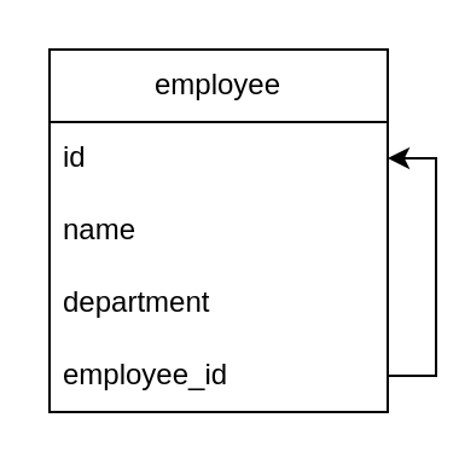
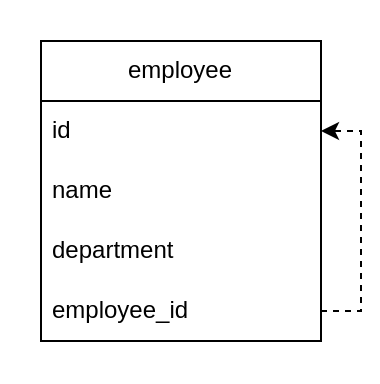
  <mxCell id="0" />
  <mxCell id="1" parent="0" />
  <mxCell id="2" value="employee" style="swimlane;fontStyle=0;childLayout=stackLayout;horizontal=1;startSize=30;horizontalStack=0;resizeParent=1;resizeParentMax=0;resizeLast=0;collapsible=1;marginBottom=0;whiteSpace=wrap;html=1;" parent="1" vertex="1"><mxGeometry x="20" y="20" width="140" height="150" as="geometry" /></mxCell>
  <mxCell id="3" value="id" style="text;strokeColor=none;fillColor=none;align=left;verticalAlign=middle;spacingLeft=4;spacingRight=4;overflow=hidden;points=[[0,0.5],[1,0.5]];portConstraint=eastwest;rotatable=0;whiteSpace=wrap;html=1;" parent="2" vertex="1"><mxGeometry y="30" width="140" height="30" as="geometry" /></mxCell>
  <mxCell id="4" value="name" style="text;strokeColor=none;fillColor=none;align=left;verticalAlign=middle;spacingLeft=4;spacingRight=4;overflow=hidden;points=[[0,0.5],[1,0.5]];portConstraint=eastwest;rotatable=0;whiteSpace=wrap;html=1;" parent="2" vertex="1"><mxGeometry y="60" width="140" height="30" as="geometry" /></mxCell>
  <mxCell id="5" value="department" style="text;strokeColor=none;fillColor=none;align=left;verticalAlign=middle;spacingLeft=4;spacingRight=4;overflow=hidden;points=[[0,0.5],[1,0.5]];portConstraint=eastwest;rotatable=0;whiteSpace=wrap;html=1;" parent="2" vertex="1"><mxGeometry y="90" width="140" height="30" as="geometry" /></mxCell>
- <mxCell id="6" style="edgeStyle=orthogonalEdgeStyle;rounded=0;orthogonalLoop=1;jettySize=auto;html=1;entryX=1;entryY=0.5;entryDx=0;entryDy=0;exitX=1;exitY=0.5;exitDx=0;exitDy=0;" edge="1" parent="2" source="7" target="3"><mxGeometry relative="1" as="geometry" /></mxCell>
+ <mxCell id="6" style="edgeStyle=orthogonalEdgeStyle;rounded=0;orthogonalLoop=1;jettySize=auto;html=1;entryX=1;entryY=0.5;entryDx=0;entryDy=0;exitX=1;exitY=0.5;exitDx=0;exitDy=0;dashed=1;" edge="1" parent="2" source="7" target="3"><mxGeometry relative="1" as="geometry" /></mxCell>
  <mxCell id="7" value="employee_id" style="text;strokeColor=none;fillColor=none;align=left;verticalAlign=middle;spacingLeft=4;spacingRight=4;overflow=hidden;points=[[0,0.5],[1,0.5]];portConstraint=eastwest;rotatable=0;whiteSpace=wrap;html=1;" parent="2" vertex="1"><mxGeometry y="120" width="140" height="30" as="geometry" /></mxCell>
